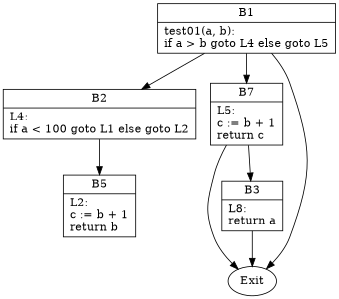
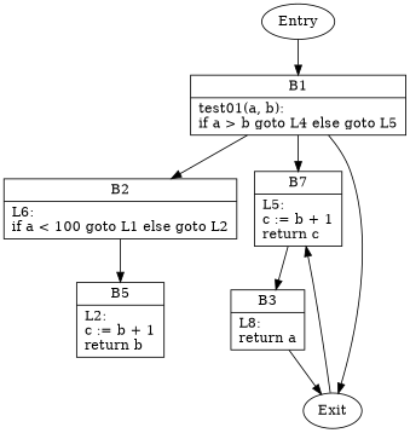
  digraph {
    node [shape=record]
    n1 [label="{B1|test01(a, b):\lif a \> b goto L4 else goto L5\l}"]
-   n2 [label="{B2|L4:\lif a \< 100 goto L1 else goto L2\l}"]
+   n2 [label="{B2|L6:\lif a \< 100 goto L1 else goto L2\l}"]
    n3 [label="{B7|L5:\lc := b + 1\lreturn c\l}"]
    Exit [shape=""]
    n5 [label="{B5|L2:\lc := b + 1\lreturn b\l}"]
    n6 [label="{B3|L8:\lreturn a\l}"]
+   Entry [shape=""]
    n1 -> n2
    n1 -> n3
    n1 -> Exit
    n2 -> n5
-   n3 -> Exit
+   Exit -> n3
    n3 -> n6
    n6 -> Exit
+   Entry -> n1
  }
